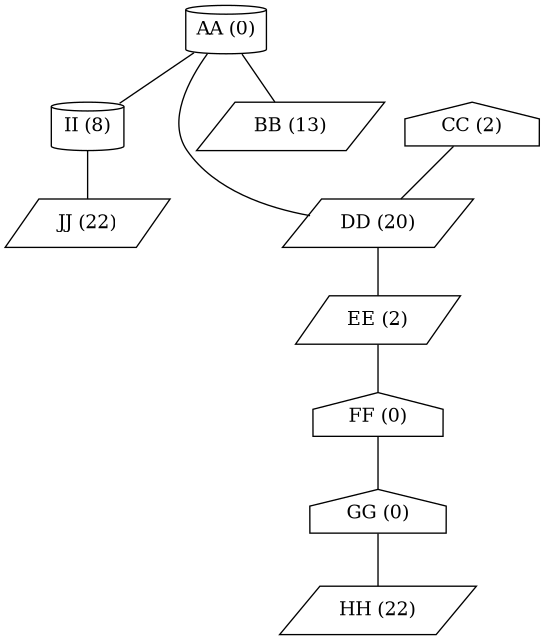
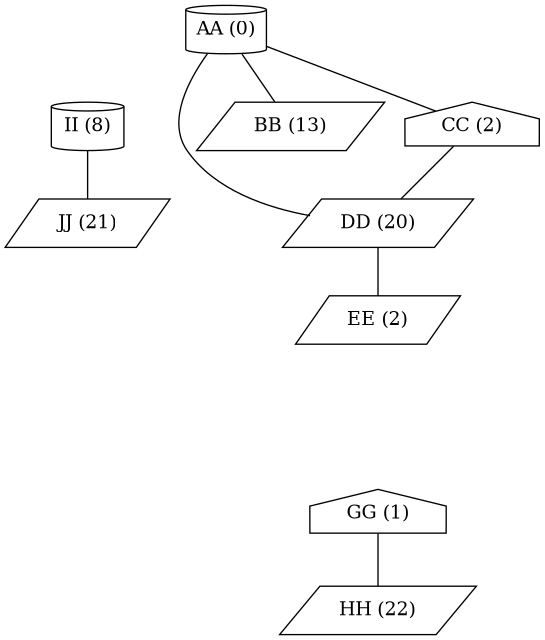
  graph {
    node [shape=parallelogram]
    n1 [label="AA (0)" shape=cylinder]
    n2 [label="DD (20)"]
    n3 [label="II (8)" shape=cylinder]
    n4 [label="BB (13)"]
    n5 [label="EE (2)"]
-   n6 [label="JJ (22)"]
-   n7 [label="FF (0)" shape=house]
+   n6 [label="JJ (21)"]
    n8 [label="CC (2)" shape=house]
-   n9 [label="GG (0)" shape=house]
+   n9 [label="GG (1)" shape=house]
    n10 [label="HH (22)"]
    n1 -- n2
-   n1 -- n3
+   n1 -- n8
    n1 -- n4
    n2 -- n5
    n3 -- n6
-   n5 -- n7
-   n7 -- n9
    n8 -- n2
    n9 -- n10
  }
